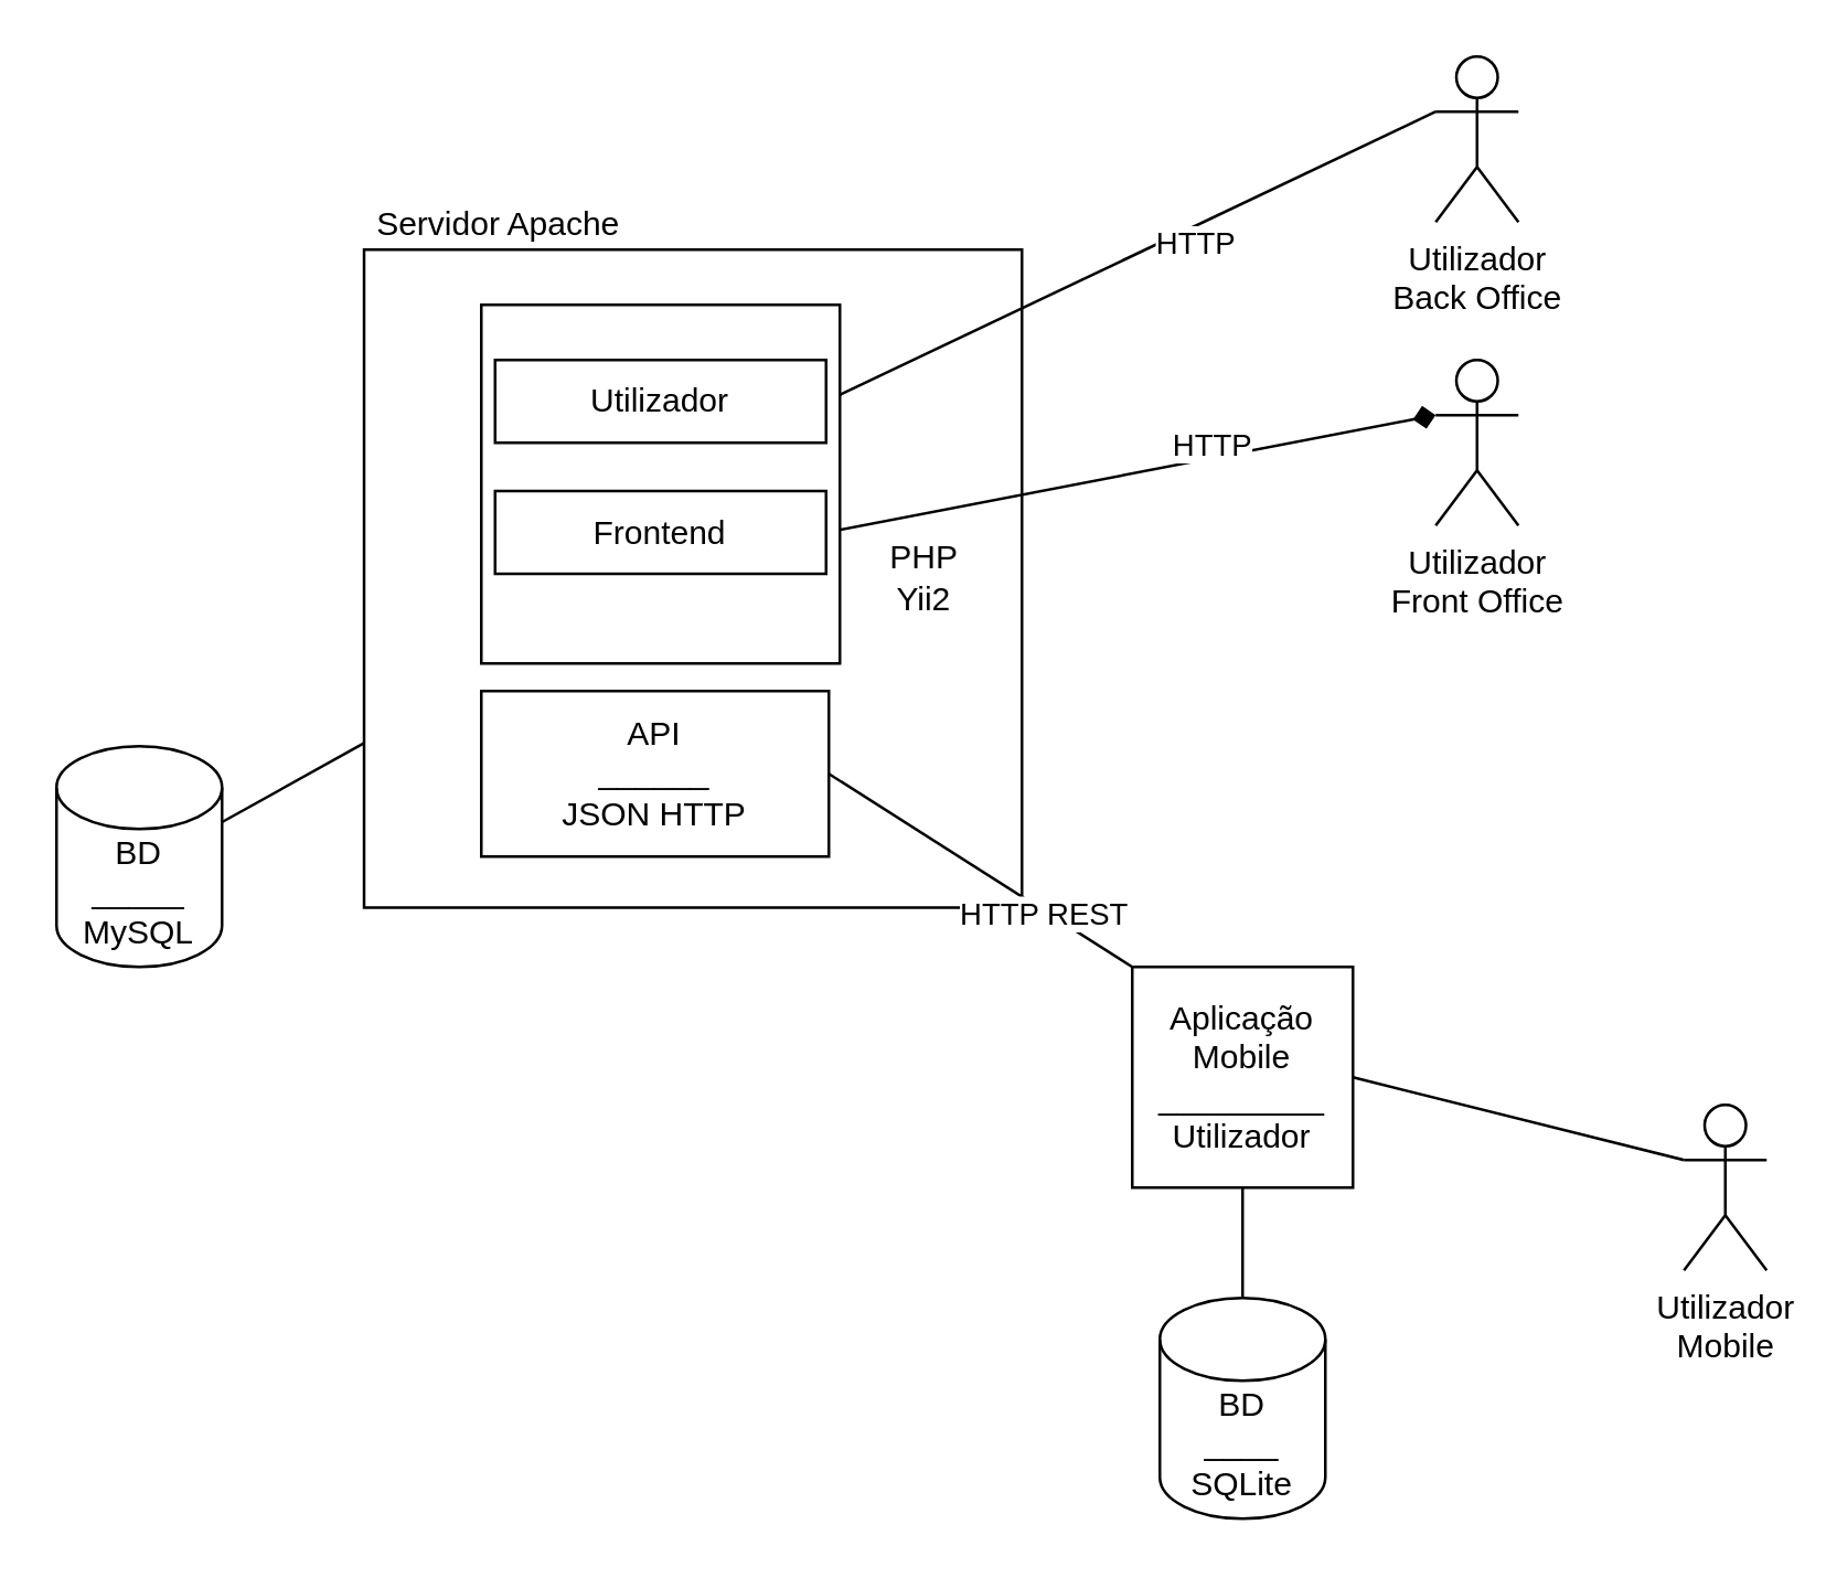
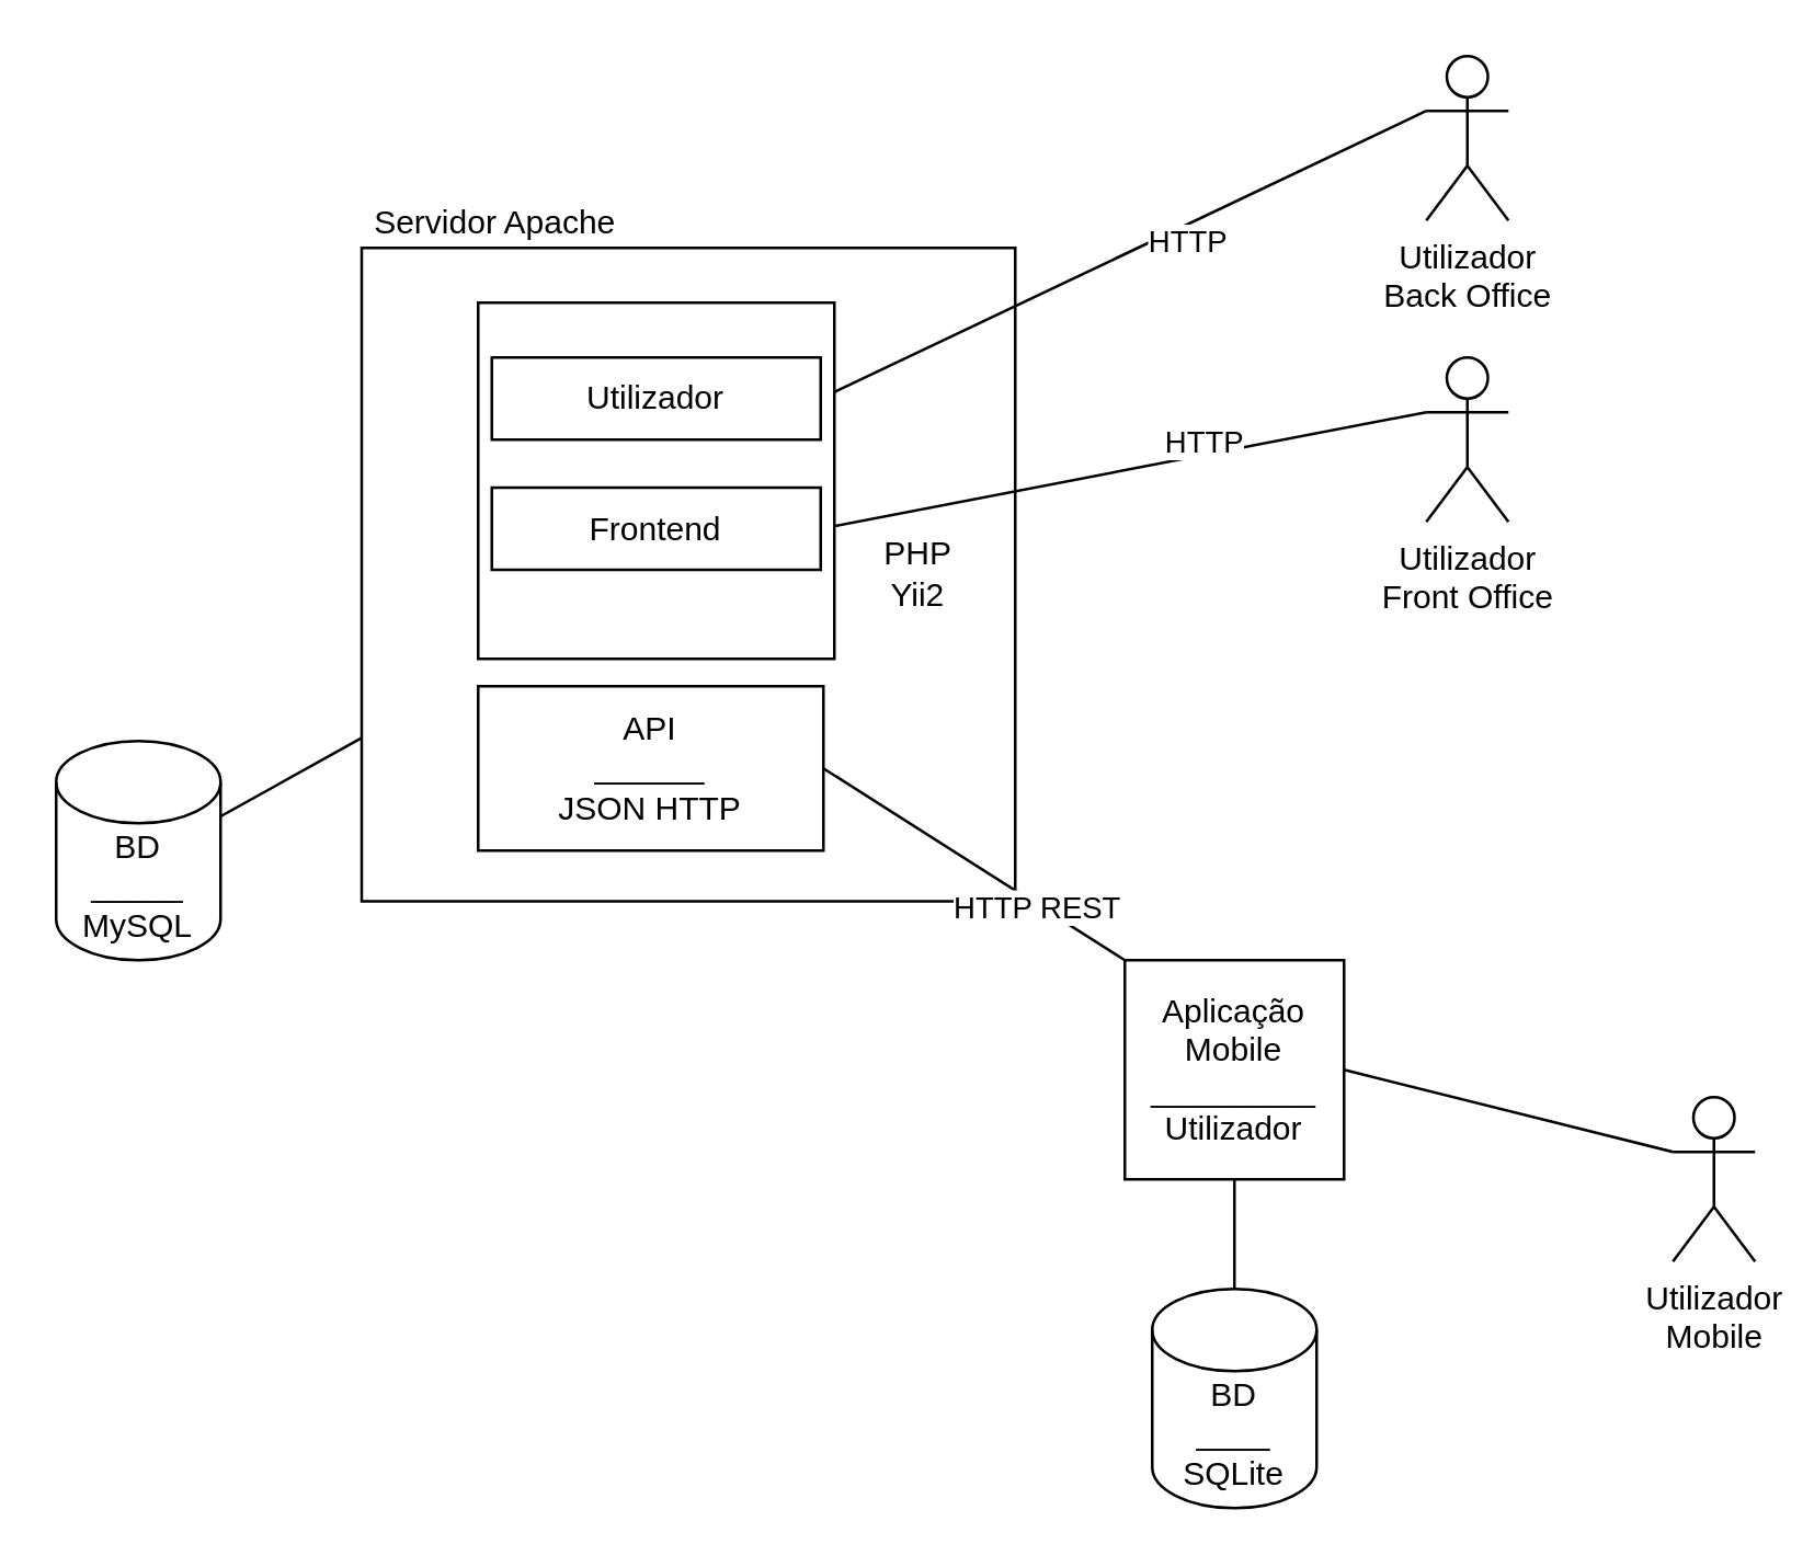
  <mxCell id="0" />
  <mxCell id="1" parent="0" />
  <mxCell id="2" value="&lt;span style=&quot;white-space: pre;&quot;&gt;&#09;&lt;/span&gt;&lt;span style=&quot;white-space: pre;&quot;&gt;&#09;&lt;/span&gt;&lt;span style=&quot;white-space: pre;&quot;&gt;&#09;&lt;/span&gt;&lt;span style=&quot;white-space: pre;&quot;&gt;&#09;&lt;/span&gt;&lt;span style=&quot;white-space: pre;&quot;&gt;&#09;&lt;/span&gt;&lt;span style=&quot;white-space: pre;&quot;&gt;&#09;&lt;/span&gt;&amp;nbsp; PHP &lt;br&gt;&lt;span style=&quot;white-space: pre;&quot;&gt;&#09;&lt;/span&gt;&lt;span style=&quot;white-space: pre;&quot;&gt;&#09;&lt;/span&gt;&lt;span style=&quot;white-space: pre;&quot;&gt;&#09;&lt;/span&gt;&lt;span style=&quot;white-space: pre;&quot;&gt;&#09;&lt;/span&gt;&lt;span style=&quot;white-space: pre;&quot;&gt;&#09;&lt;/span&gt;&lt;span style=&quot;white-space: pre;&quot;&gt;&#09;&lt;/span&gt;&amp;nbsp; Yii2" style="whiteSpace=wrap;html=1;aspect=fixed;" parent="1" vertex="1"><mxGeometry x="131.5" y="90" width="238.5" height="238.5" as="geometry" /></mxCell>
  <mxCell id="3" value="Utilizador &lt;br&gt;Front Office" style="shape=umlActor;verticalLabelPosition=bottom;verticalAlign=top;html=1;outlineConnect=0;" parent="1" vertex="1"><mxGeometry x="520" y="130" width="30" height="60" as="geometry" /></mxCell>
  <mxCell id="4" value="Utilizador&lt;br&gt;Back Office" style="shape=umlActor;verticalLabelPosition=bottom;verticalAlign=top;html=1;outlineConnect=0;" parent="1" vertex="1"><mxGeometry x="520" y="20" width="30" height="60" as="geometry" /></mxCell>
- <mxCell id="5" value="" style="endArrow=diamond;html=1;rounded=0;exitX=1;exitY=0.5;exitDx=0;exitDy=0;entryX=0;entryY=0.333;entryDx=0;entryDy=0;entryPerimeter=0;" parent="1" source="18" target="3" edge="1"><mxGeometry width="50" height="50" relative="1" as="geometry"><mxPoint x="480" y="220" as="sourcePoint" /><mxPoint x="360" y="410" as="targetPoint" /></mxGeometry></mxCell>
+ <mxCell id="5" value="" style="endArrow=none;html=1;rounded=0;exitX=1;exitY=0.5;exitDx=0;exitDy=0;entryX=0;entryY=0.333;entryDx=0;entryDy=0;entryPerimeter=0;" parent="1" source="18" target="3" edge="1"><mxGeometry width="50" height="50" relative="1" as="geometry"><mxPoint x="480" y="220" as="sourcePoint" /><mxPoint x="360" y="410" as="targetPoint" /></mxGeometry></mxCell>
  <mxCell id="6" value="HTTP" style="edgeLabel;html=1;align=center;verticalAlign=middle;resizable=0;points=[];" vertex="1" connectable="0" parent="5"><mxGeometry x="0.275" y="4" relative="1" as="geometry"><mxPoint y="-1" as="offset" /></mxGeometry></mxCell>
  <mxCell id="7" value="" style="endArrow=none;html=1;rounded=0;exitX=1;exitY=0.5;exitDx=0;exitDy=0;entryX=0;entryY=0.333;entryDx=0;entryDy=0;entryPerimeter=0;" parent="1" source="19" target="4" edge="1"><mxGeometry width="50" height="50" relative="1" as="geometry"><mxPoint x="480" y="260" as="sourcePoint" /><mxPoint x="360" y="410" as="targetPoint" /></mxGeometry></mxCell>
  <mxCell id="8" value="HTTP" style="edgeLabel;html=1;align=center;verticalAlign=middle;resizable=0;points=[];" vertex="1" connectable="0" parent="7"><mxGeometry x="0.185" y="-5" relative="1" as="geometry"><mxPoint as="offset" /></mxGeometry></mxCell>
  <mxCell id="9" value="BD&lt;br&gt;_____&lt;br&gt;MySQL" style="shape=cylinder3;whiteSpace=wrap;html=1;boundedLbl=1;backgroundOutline=1;size=15;" parent="1" vertex="1"><mxGeometry x="20" y="270" width="60" height="80" as="geometry" /></mxCell>
  <mxCell id="10" value="" style="endArrow=none;html=1;rounded=0;exitX=1;exitY=0;exitDx=0;exitDy=27.5;exitPerimeter=0;entryX=0;entryY=0.75;entryDx=0;entryDy=0;" parent="1" source="9" target="2" edge="1"><mxGeometry width="50" height="50" relative="1" as="geometry"><mxPoint x="310" y="440" as="sourcePoint" /><mxPoint x="360" y="390" as="targetPoint" /></mxGeometry></mxCell>
  <mxCell id="11" value="Aplicação Mobile&lt;br&gt;_________&lt;br&gt;Utilizador" style="whiteSpace=wrap;html=1;aspect=fixed;" parent="1" vertex="1"><mxGeometry x="410" y="350" width="80" height="80" as="geometry" /></mxCell>
  <mxCell id="12" value="Utilizador &lt;br&gt;Mobile" style="shape=umlActor;verticalLabelPosition=bottom;verticalAlign=top;html=1;outlineConnect=0;" parent="1" vertex="1"><mxGeometry x="610" y="400" width="30" height="60" as="geometry" /></mxCell>
  <mxCell id="13" value="" style="endArrow=none;html=1;rounded=0;entryX=1;entryY=0.5;entryDx=0;entryDy=0;exitX=0;exitY=0.333;exitDx=0;exitDy=0;exitPerimeter=0;" parent="1" source="12" target="11" edge="1"><mxGeometry width="50" height="50" relative="1" as="geometry"><mxPoint x="284" y="590" as="sourcePoint" /><mxPoint x="334" y="540" as="targetPoint" /></mxGeometry></mxCell>
  <mxCell id="14" value="BD&lt;br&gt;____&lt;br&gt;SQLite" style="shape=cylinder3;whiteSpace=wrap;html=1;boundedLbl=1;backgroundOutline=1;size=15;" parent="1" vertex="1"><mxGeometry x="420" y="470" width="60" height="80" as="geometry" /></mxCell>
  <mxCell id="15" value="" style="endArrow=none;html=1;rounded=0;exitX=0.5;exitY=1;exitDx=0;exitDy=0;entryX=0.5;entryY=0;entryDx=0;entryDy=0;entryPerimeter=0;" parent="1" source="11" target="14" edge="1"><mxGeometry width="50" height="50" relative="1" as="geometry"><mxPoint x="310" y="390" as="sourcePoint" /><mxPoint x="360" y="340" as="targetPoint" /></mxGeometry></mxCell>
  <mxCell id="16" value="API&lt;br&gt;______&lt;br&gt;JSON HTTP" style="rounded=0;whiteSpace=wrap;html=1;" parent="1" vertex="1"><mxGeometry x="174" y="250" width="126" height="60" as="geometry" /></mxCell>
  <mxCell id="17" value="" style="whiteSpace=wrap;html=1;aspect=fixed;" parent="1" vertex="1"><mxGeometry x="174" y="110" width="130" height="130" as="geometry" /></mxCell>
  <mxCell id="18" value="Frontend" style="rounded=0;whiteSpace=wrap;html=1;" parent="1" vertex="1"><mxGeometry x="179" y="177.5" width="120" height="30" as="geometry" /></mxCell>
  <mxCell id="19" value="Utilizador" style="rounded=0;whiteSpace=wrap;html=1;" parent="1" vertex="1"><mxGeometry x="179" y="130" width="120" height="30" as="geometry" /></mxCell>
  <mxCell id="20" value="" style="endArrow=none;html=1;rounded=0;exitX=1;exitY=0.5;exitDx=0;exitDy=0;entryX=0;entryY=0;entryDx=0;entryDy=0;" parent="1" source="16" target="11" edge="1"><mxGeometry width="50" height="50" relative="1" as="geometry"><mxPoint x="350" y="340" as="sourcePoint" /><mxPoint x="400" y="290" as="targetPoint" /></mxGeometry></mxCell>
  <mxCell id="21" value="HTTP REST" style="edgeLabel;html=1;align=center;verticalAlign=middle;resizable=0;points=[];" vertex="1" connectable="0" parent="20"><mxGeometry x="0.429" y="-1" relative="1" as="geometry"><mxPoint as="offset" /></mxGeometry></mxCell>
  <mxCell id="22" value="Servidor Apache" style="text;html=1;strokeColor=none;fillColor=none;align=center;verticalAlign=middle;whiteSpace=wrap;rounded=0;" vertex="1" parent="1"><mxGeometry x="125.5" y="66" width="108.5" height="30" as="geometry" /></mxCell>
